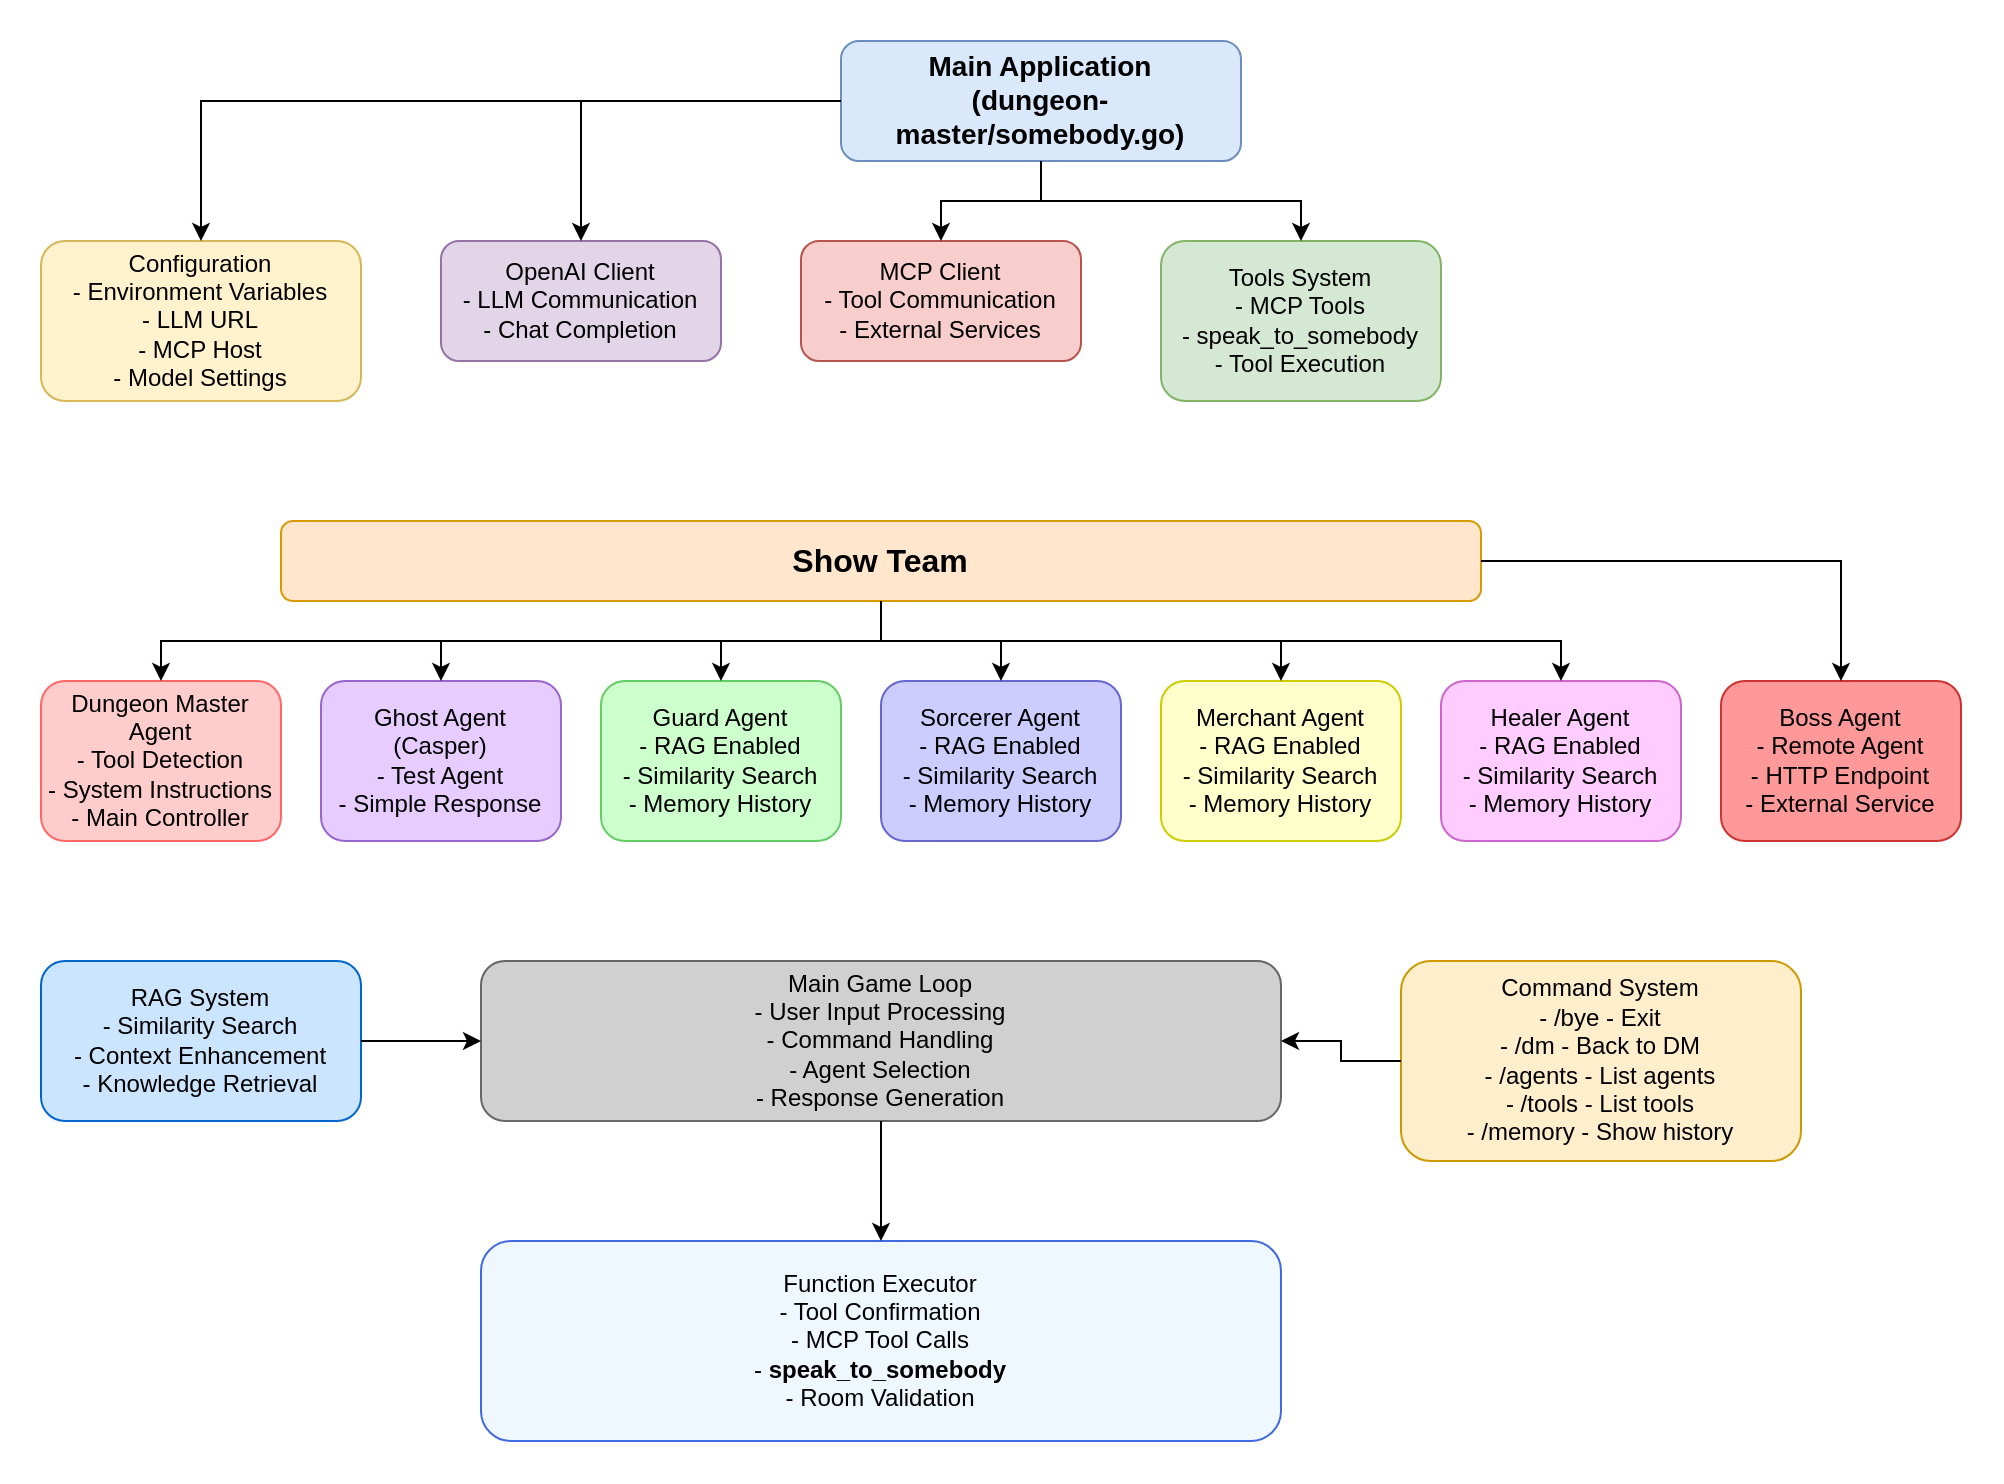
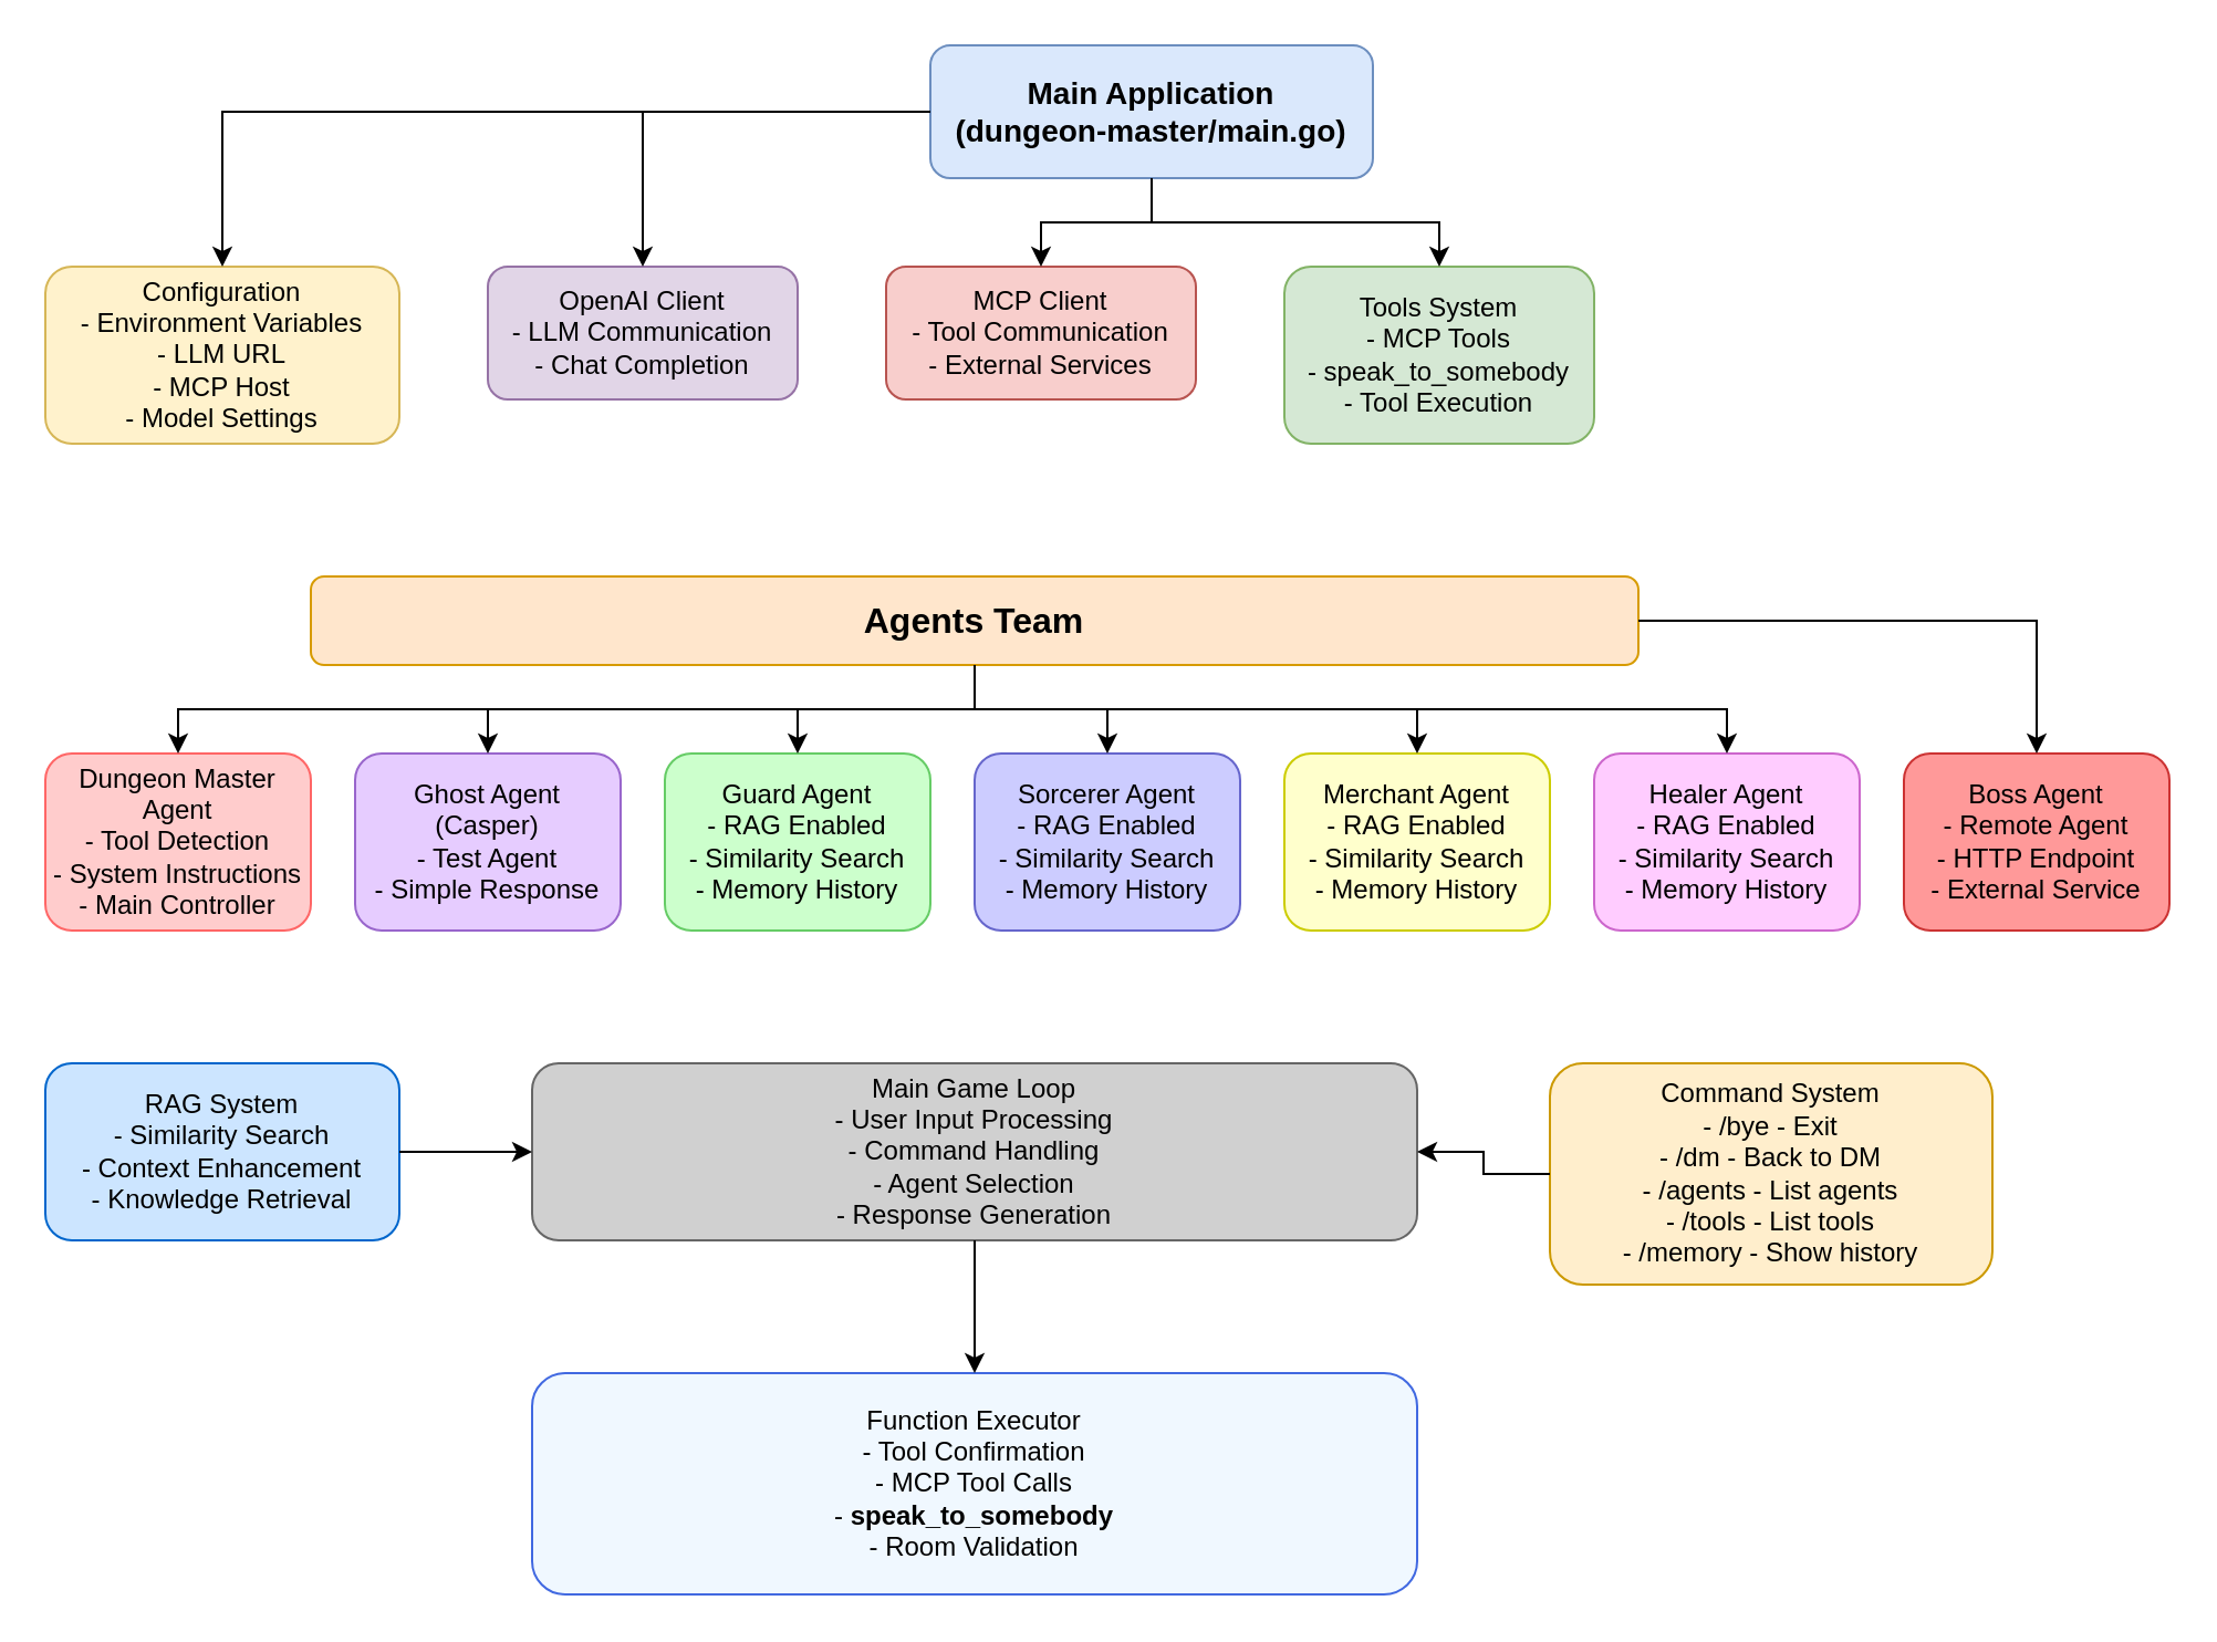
  <mxCell id="0" />
  <mxCell id="1" parent="0" />
- <mxCell id="2" value="Main Application&#10;(dungeon-master/somebody.go)" style="rounded=1;whiteSpace=wrap;html=1;fillColor=#dae8fc;strokeColor=#6c8ebf;fontSize=14;fontStyle=1;" parent="1" vertex="1"><mxGeometry x="420" y="20" width="200" height="60" as="geometry" /></mxCell>
+ <mxCell id="2" value="Main Application&#10;(dungeon-master/main.go)" style="rounded=1;whiteSpace=wrap;html=1;fillColor=#dae8fc;strokeColor=#6c8ebf;fontSize=14;fontStyle=1;" parent="1" vertex="1"><mxGeometry x="420" y="20" width="200" height="60" as="geometry" /></mxCell>
  <mxCell id="3" value="Configuration&#10;- Environment Variables&#10;- LLM URL&#10;- MCP Host&#10;- Model Settings" style="rounded=1;whiteSpace=wrap;html=1;fillColor=#fff2cc;strokeColor=#d6b656;" parent="1" vertex="1"><mxGeometry x="20" y="120" width="160" height="80" as="geometry" /></mxCell>
  <mxCell id="4" value="OpenAI Client&#10;- LLM Communication&#10;- Chat Completion" style="rounded=1;whiteSpace=wrap;html=1;fillColor=#e1d5e7;strokeColor=#9673a6;" parent="1" vertex="1"><mxGeometry x="220" y="120" width="140" height="60" as="geometry" /></mxCell>
  <mxCell id="5" value="MCP Client&#10;- Tool Communication&#10;- External Services" style="rounded=1;whiteSpace=wrap;html=1;fillColor=#f8cecc;strokeColor=#b85450;" parent="1" vertex="1"><mxGeometry x="400" y="120" width="140" height="60" as="geometry" /></mxCell>
  <mxCell id="6" value="Tools System&#10;- MCP Tools&#10;- speak_to_somebody&#10;- Tool Execution" style="rounded=1;whiteSpace=wrap;html=1;fillColor=#d5e8d4;strokeColor=#82b366;" parent="1" vertex="1"><mxGeometry x="580" y="120" width="140" height="80" as="geometry" /></mxCell>
- <mxCell id="7" value="Show Team" style="rounded=1;whiteSpace=wrap;html=1;fillColor=#ffe6cc;strokeColor=#d79b00;fontSize=16;fontStyle=1;" parent="1" vertex="1"><mxGeometry x="140" y="260" width="600" height="40" as="geometry" /></mxCell>
+ <mxCell id="7" value="Agents Team" style="rounded=1;whiteSpace=wrap;html=1;fillColor=#ffe6cc;strokeColor=#d79b00;fontSize=16;fontStyle=1;" parent="1" vertex="1"><mxGeometry x="140" y="260" width="600" height="40" as="geometry" /></mxCell>
  <mxCell id="8" value="Dungeon Master&#10;Agent&#10;- Tool Detection&#10;- System Instructions&#10;- Main Controller" style="rounded=1;whiteSpace=wrap;html=1;fillColor=#ffcccc;strokeColor=#ff6666;" parent="1" vertex="1"><mxGeometry x="20" y="340" width="120" height="80" as="geometry" /></mxCell>
  <mxCell id="9" value="Ghost Agent&#10;(Casper)&#10;- Test Agent&#10;- Simple Response" style="rounded=1;whiteSpace=wrap;html=1;fillColor=#e6ccff;strokeColor=#9966cc;" parent="1" vertex="1"><mxGeometry x="160" y="340" width="120" height="80" as="geometry" /></mxCell>
  <mxCell id="10" value="Guard Agent&#10;- RAG Enabled&#10;- Similarity Search&#10;- Memory History" style="rounded=1;whiteSpace=wrap;html=1;fillColor=#ccffcc;strokeColor=#66cc66;" parent="1" vertex="1"><mxGeometry x="300" y="340" width="120" height="80" as="geometry" /></mxCell>
  <mxCell id="11" value="Sorcerer Agent&#10;- RAG Enabled&#10;- Similarity Search&#10;- Memory History" style="rounded=1;whiteSpace=wrap;html=1;fillColor=#ccccff;strokeColor=#6666cc;" parent="1" vertex="1"><mxGeometry x="440" y="340" width="120" height="80" as="geometry" /></mxCell>
  <mxCell id="12" value="Merchant Agent&#10;- RAG Enabled&#10;- Similarity Search&#10;- Memory History" style="rounded=1;whiteSpace=wrap;html=1;fillColor=#ffffcc;strokeColor=#cccc00;" parent="1" vertex="1"><mxGeometry x="580" y="340" width="120" height="80" as="geometry" /></mxCell>
  <mxCell id="13" value="Healer Agent&#10;- RAG Enabled&#10;- Similarity Search&#10;- Memory History" style="rounded=1;whiteSpace=wrap;html=1;fillColor=#ffccff;strokeColor=#cc66cc;" parent="1" vertex="1"><mxGeometry x="720" y="340" width="120" height="80" as="geometry" /></mxCell>
  <mxCell id="14" value="Boss Agent&#10;- Remote Agent&#10;- HTTP Endpoint&#10;- External Service" style="rounded=1;whiteSpace=wrap;html=1;fillColor=#ff9999;strokeColor=#cc3333;" parent="1" vertex="1"><mxGeometry x="860" y="340" width="120" height="80" as="geometry" /></mxCell>
  <mxCell id="15" value="Main Game Loop&#10;- User Input Processing&#10;- Command Handling&#10;- Agent Selection&#10;- Response Generation" style="rounded=1;whiteSpace=wrap;html=1;fillColor=#d0d0d0;strokeColor=#666666;" parent="1" vertex="1"><mxGeometry x="240" y="480" width="400" height="80" as="geometry" /></mxCell>
  <mxCell id="16" value="RAG System&#10;- Similarity Search&#10;- Context Enhancement&#10;- Knowledge Retrieval" style="rounded=1;whiteSpace=wrap;html=1;fillColor=#cce5ff;strokeColor=#0066cc;" parent="1" vertex="1"><mxGeometry x="20" y="480" width="160" height="80" as="geometry" /></mxCell>
  <mxCell id="17" value="Command System&#10;- /bye - Exit&#10;- /dm - Back to DM&#10;- /agents - List agents&#10;- /tools - List tools&#10;- /memory - Show history" style="rounded=1;whiteSpace=wrap;html=1;fillColor=#ffeecc;strokeColor=#cc9900;" parent="1" vertex="1"><mxGeometry x="700" y="480" width="200" height="100" as="geometry" /></mxCell>
  <mxCell id="18" value="Function Executor&lt;br&gt;- Tool Confirmation&lt;br&gt;- MCP Tool Calls&lt;br&gt;- &lt;b&gt;speak_to_somebody&lt;/b&gt;&lt;br&gt;- Room Validation" style="rounded=1;whiteSpace=wrap;html=1;fillColor=#f0f8ff;strokeColor=#4169e1;" parent="1" vertex="1"><mxGeometry x="240" y="620" width="400" height="100" as="geometry" /></mxCell>
  <mxCell id="19" style="edgeStyle=orthogonalEdgeStyle;rounded=0;orthogonalLoop=1;jettySize=auto;html=1;" parent="1" source="2" target="3" edge="1"><mxGeometry relative="1" as="geometry" /></mxCell>
  <mxCell id="20" style="edgeStyle=orthogonalEdgeStyle;rounded=0;orthogonalLoop=1;jettySize=auto;html=1;" parent="1" source="2" target="4" edge="1"><mxGeometry relative="1" as="geometry" /></mxCell>
  <mxCell id="21" style="edgeStyle=orthogonalEdgeStyle;rounded=0;orthogonalLoop=1;jettySize=auto;html=1;" parent="1" source="2" target="5" edge="1"><mxGeometry relative="1" as="geometry" /></mxCell>
  <mxCell id="22" style="edgeStyle=orthogonalEdgeStyle;rounded=0;orthogonalLoop=1;jettySize=auto;html=1;" parent="1" source="2" target="6" edge="1"><mxGeometry relative="1" as="geometry" /></mxCell>
  <mxCell id="23" style="edgeStyle=orthogonalEdgeStyle;rounded=0;orthogonalLoop=1;jettySize=auto;html=1;" parent="1" source="7" target="8" edge="1"><mxGeometry relative="1" as="geometry" /></mxCell>
  <mxCell id="24" style="edgeStyle=orthogonalEdgeStyle;rounded=0;orthogonalLoop=1;jettySize=auto;html=1;" parent="1" source="7" target="9" edge="1"><mxGeometry relative="1" as="geometry" /></mxCell>
  <mxCell id="25" style="edgeStyle=orthogonalEdgeStyle;rounded=0;orthogonalLoop=1;jettySize=auto;html=1;" parent="1" source="7" target="10" edge="1"><mxGeometry relative="1" as="geometry" /></mxCell>
  <mxCell id="26" style="edgeStyle=orthogonalEdgeStyle;rounded=0;orthogonalLoop=1;jettySize=auto;html=1;" parent="1" source="7" target="11" edge="1"><mxGeometry relative="1" as="geometry" /></mxCell>
  <mxCell id="27" style="edgeStyle=orthogonalEdgeStyle;rounded=0;orthogonalLoop=1;jettySize=auto;html=1;" parent="1" source="7" target="12" edge="1"><mxGeometry relative="1" as="geometry" /></mxCell>
  <mxCell id="28" style="edgeStyle=orthogonalEdgeStyle;rounded=0;orthogonalLoop=1;jettySize=auto;html=1;" parent="1" source="7" target="13" edge="1"><mxGeometry relative="1" as="geometry" /></mxCell>
  <mxCell id="29" style="edgeStyle=orthogonalEdgeStyle;rounded=0;orthogonalLoop=1;jettySize=auto;html=1;" parent="1" source="7" target="14" edge="1"><mxGeometry relative="1" as="geometry" /></mxCell>
  <mxCell id="30" style="edgeStyle=orthogonalEdgeStyle;rounded=0;orthogonalLoop=1;jettySize=auto;html=1;" parent="1" source="15" target="18" edge="1"><mxGeometry relative="1" as="geometry" /></mxCell>
  <mxCell id="31" style="edgeStyle=orthogonalEdgeStyle;rounded=0;orthogonalLoop=1;jettySize=auto;html=1;" parent="1" source="16" target="15" edge="1"><mxGeometry relative="1" as="geometry" /></mxCell>
  <mxCell id="32" style="edgeStyle=orthogonalEdgeStyle;rounded=0;orthogonalLoop=1;jettySize=auto;html=1;" parent="1" source="17" target="15" edge="1"><mxGeometry relative="1" as="geometry" /></mxCell>
